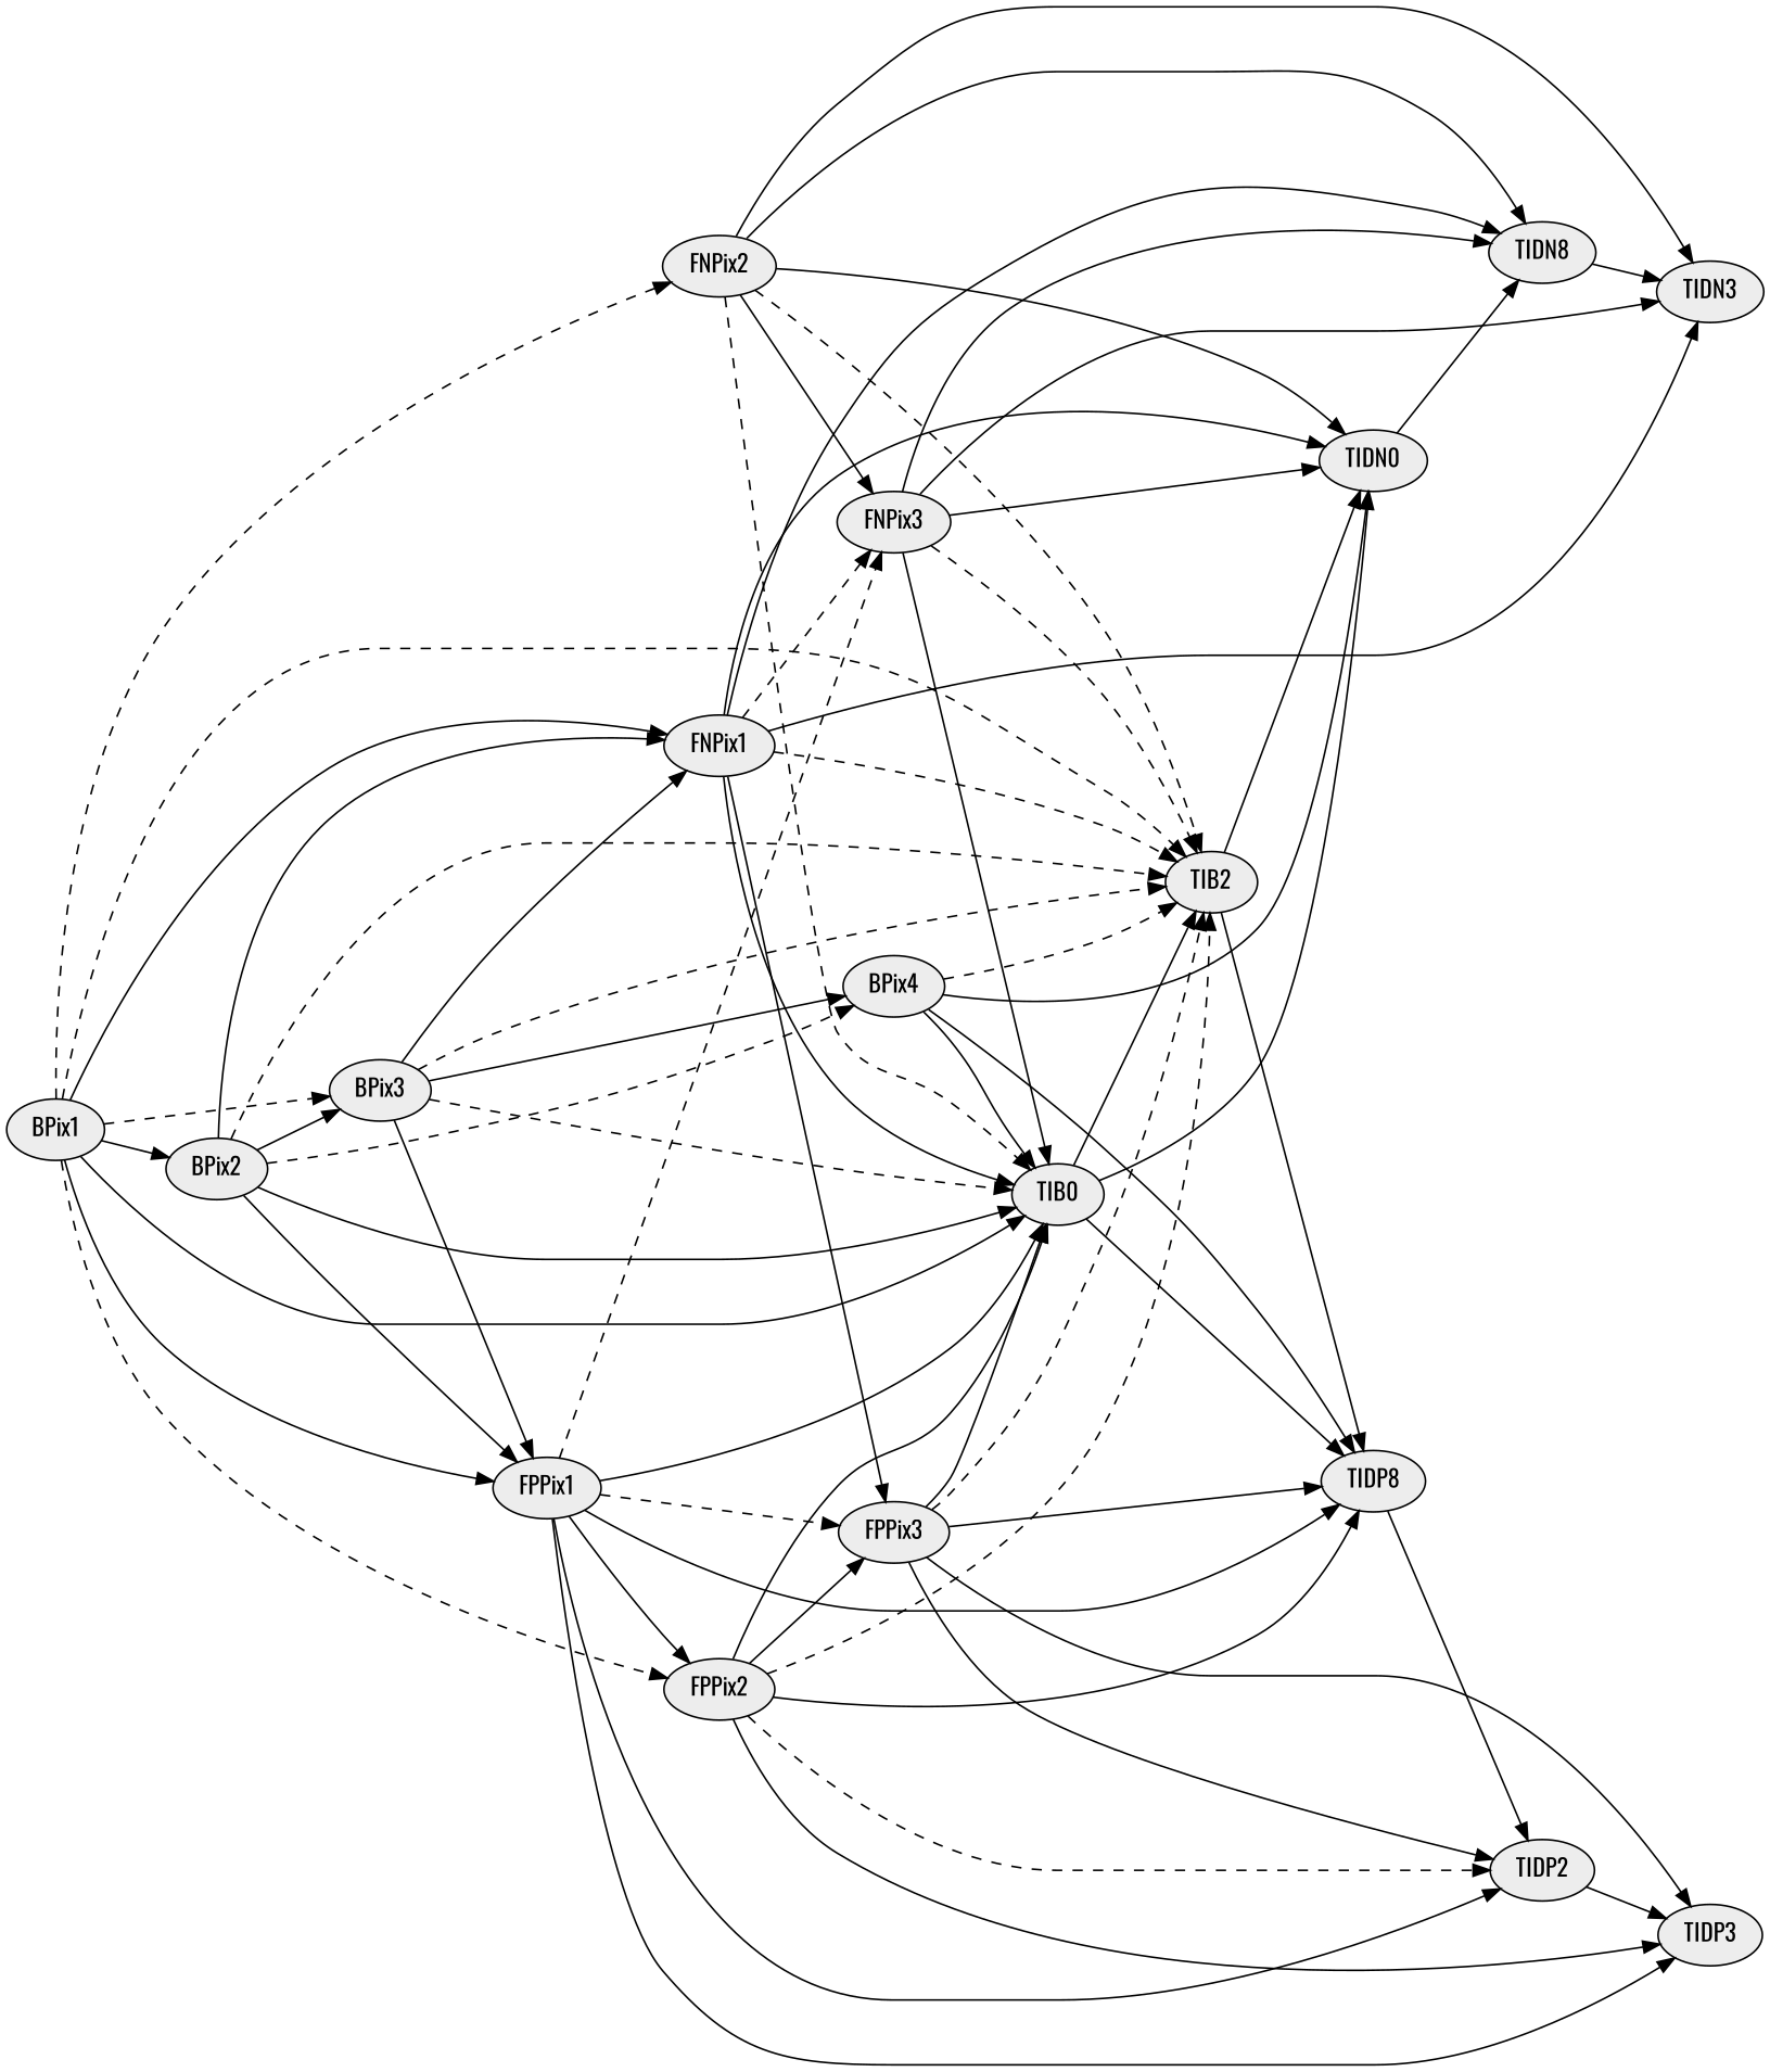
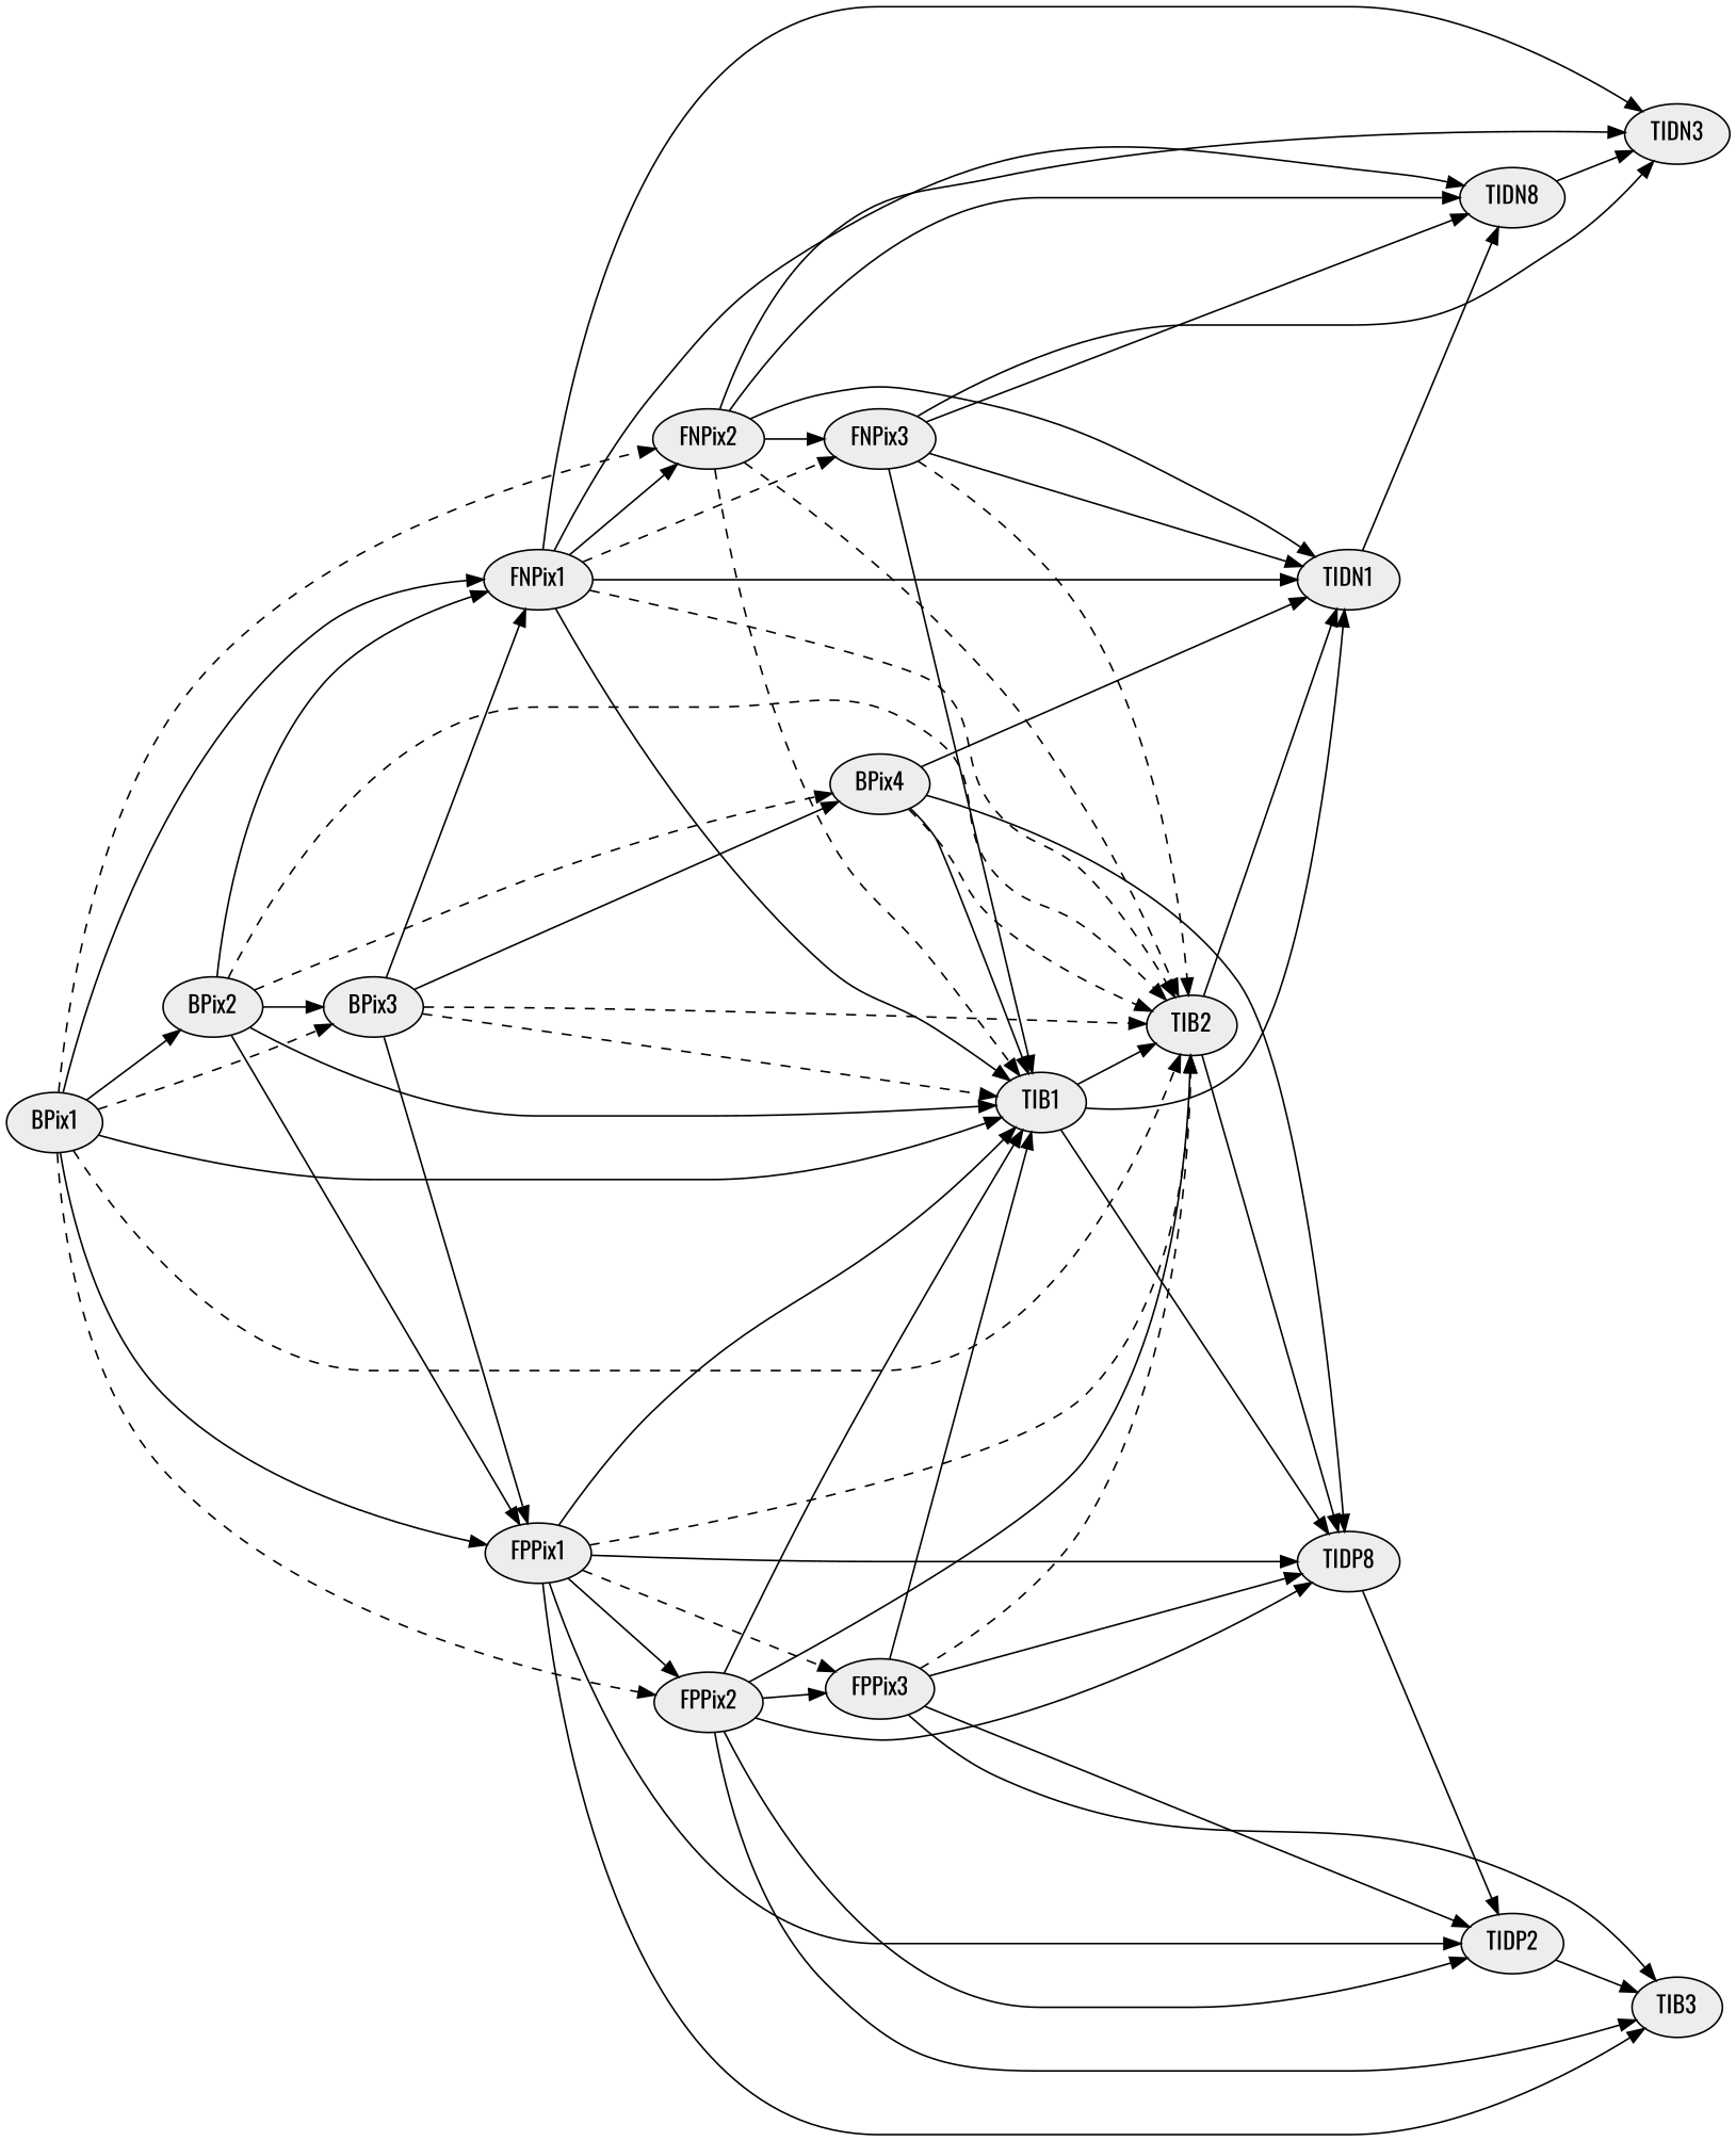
  digraph {
    fontname=Oswald
    rankdir=LR
    node [color=black fillcolor="#EDEDED" fontname=Oswald shape=ellipse style=filled]
    edge [color=black fontname=Oswald line_style=solid]
    BPix1
    BPix2
    BPix3
    FNPix1
    FNPix2
-   TIB1 [label=TIB0]
+   TIB1
    TIB2
    FPPix1
    FPPix2
    BPix4
-   TIDN1 [label=TIDN0]
+   TIDN1
    FNPix3
    n13 [label=TIDN8]
    TIDN3
    n15 [label=TIDP8]
    FPPix3
    TIDP2
-   TIDP3
+   TIDP3 [label=TIB3]
    BPix1 -> BPix2
    BPix1 -> BPix3 [style=dashed line_style=""]
    BPix1 -> FNPix1
    BPix1 -> FNPix2 [style=dashed line_style=""]
    BPix1 -> TIB1
    BPix1 -> TIB2 [style=dashed line_style=""]
    BPix1 -> FPPix1
    BPix1 -> FPPix2 [style=dashed line_style=""]
    BPix2 -> BPix3
    BPix2 -> FNPix1
    BPix2 -> TIB1
    BPix2 -> TIB2 [style=dashed line_style=""]
    BPix2 -> FPPix1
    BPix2 -> BPix4 [style=dashed line_style=""]
    BPix3 -> FNPix1
    BPix3 -> TIB1 [style=dashed]
    BPix3 -> TIB2 [style=dashed line_style=""]
    BPix3 -> FPPix1
    BPix3 -> BPix4
-   FNPix1 -> FPPix3
+   FNPix1 -> FNPix2
    FNPix1 -> TIB1
    FNPix1 -> TIB2 [style=dashed line_style=""]
    FNPix1 -> TIDN1
    FNPix1 -> FNPix3 [style=dashed line_style=""]
    FNPix1 -> n13
    FNPix1 -> TIDN3
    FNPix2 -> TIB1 [style=dashed]
    FNPix2 -> TIB2 [style=dashed line_style=""]
    FNPix2 -> TIDN1
    FNPix2 -> FNPix3
    FNPix2 -> n13
    FNPix2 -> TIDN3
    TIB1 -> TIB2
    TIB1 -> TIDN1
    TIB1 -> n15
    TIB2 -> TIDN1
    TIB2 -> n15
    FPPix1 -> TIB1
-   FPPix1 -> FNPix3 [style=dashed line_style=""]
+   FPPix1 -> TIB2 [style=dashed line_style=""]
    FPPix1 -> FPPix2
    FPPix1 -> n15
    FPPix1 -> FPPix3 [style=dashed line_style=""]
    FPPix1 -> TIDP2
    FPPix1 -> TIDP3
    FPPix2 -> TIB1
-   FPPix2 -> TIB2 [style=dashed line_style=""]
+   FPPix2 -> TIB2 [style=solid line_style=""]
    FPPix2 -> n15
    FPPix2 -> FPPix3
-   FPPix2 -> TIDP2 [style=dashed]
+   FPPix2 -> TIDP2
    FPPix2 -> TIDP3
    BPix4 -> TIB1
    BPix4 -> TIB2 [style=dashed]
    BPix4 -> TIDN1
    BPix4 -> n15
    TIDN1 -> n13
    FNPix3 -> TIB1
    FNPix3 -> TIB2 [style=dashed line_style=""]
    FNPix3 -> TIDN1
    FNPix3 -> n13
    FNPix3 -> TIDN3
    n13 -> TIDN3
    n15 -> TIDP2
    FPPix3 -> TIB1
    FPPix3 -> TIB2 [style=dashed line_style=""]
    FPPix3 -> n15
    FPPix3 -> TIDP2
    FPPix3 -> TIDP3
    TIDP2 -> TIDP3
  }
